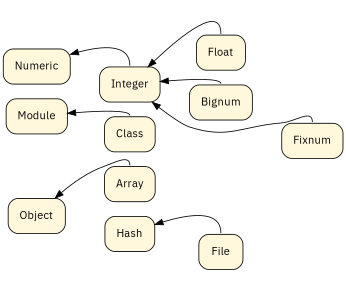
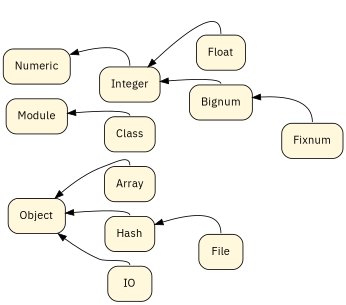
  digraph {
    fontname="IBM Plex Sans"
    rankdir=LR
    node [color=black fillcolor=cornsilk fontname="IBM Plex Sans" margin=0.2 shape=box style="filled, rounded"]
    edge [color=black dir=back fontname="IBM Plex Sans" headport=n]
    n1 [label=Object]
    n2 [label=Array]
    n3 [label=Hash]
+   n4 [label=IO]
    n5 [label=Module]
    n6 [label=Class]
    n7 [label=Numeric]
    n8 [label=Integer]
    n9 [label=File]
    n10 [label=Float]
    n11 [label=Bignum]
    n12 [label=Fixnum]
    n1 -> n2
+   n1 -> n3
+   n1 -> n4
    n3 -> n9
    n5 -> n6
    n7 -> n8
    n8 -> n10
    n8 -> n11
-   n8 -> n12
+   n11 -> n12
  }
